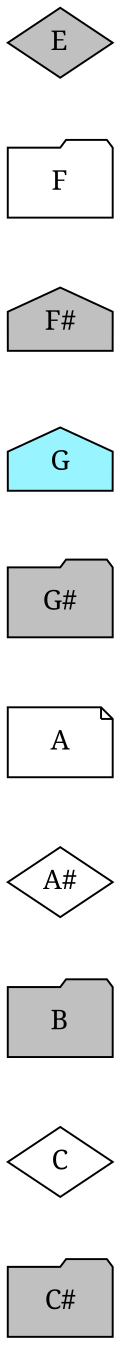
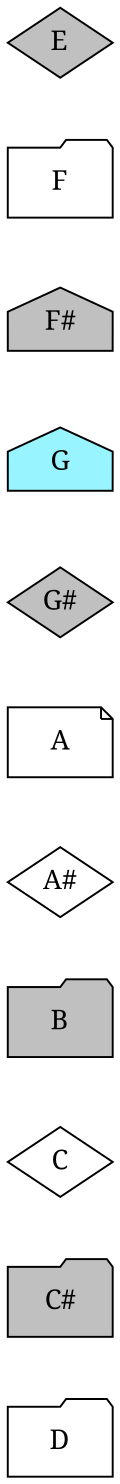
  graph {
    fontname="Noto Serif"
    mindist=.1
    node [fillcolor=gray fontname="Noto Serif" margin=0 shape=diamond style=filled]
    edge [fontname="Noto Serif" style=invis]
    E
    F [fillcolor=white shape=folder]
    "F#" [shape=house]
    G [fillcolor=cadetblue1 shape=house]
-   "G#" [shape=folder]
+   "G#"
    A [fillcolor=white shape=note]
    "A#" [fillcolor=white]
    B [shape=folder]
    C [fillcolor=white]
    "C#" [shape=folder]
+   D [fillcolor=white shape=folder]
    subgraph sub_1 {
      E
      F
      "F#"
      G
      "G#"
      A
      "A#"
      B
      C
      "C#"
+     D
    }
    E -- F
    F -- "F#"
    "F#" -- G
    G -- "G#"
    "G#" -- A
    A -- "A#"
    "A#" -- B
    B -- C
    C -- "C#"
+   "C#" -- D
  }
